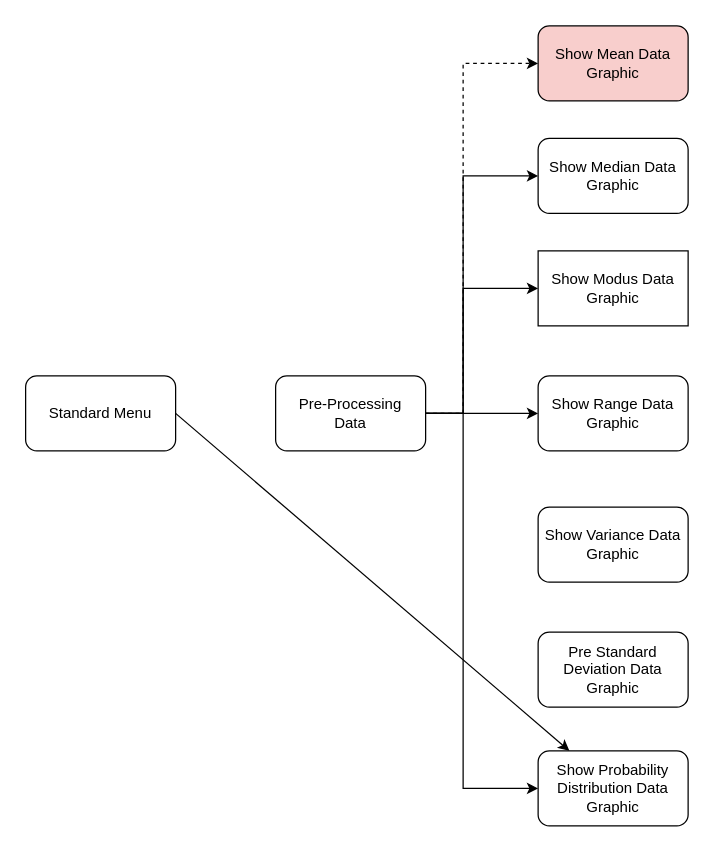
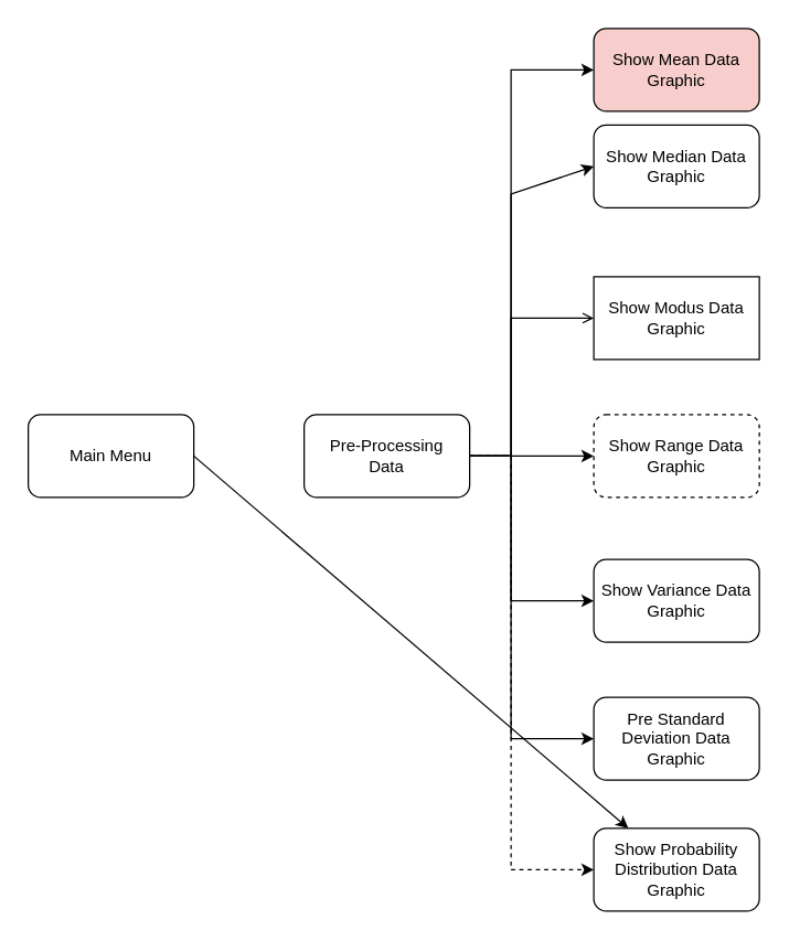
  <mxCell id="0" />
  <mxCell id="1" parent="0" />
- <mxCell id="2" value="Standard Menu" style="rounded=1;whiteSpace=wrap;html=1;" vertex="1" parent="1"><mxGeometry x="20" y="300" width="120" height="60" as="geometry" /></mxCell>
+ <mxCell id="2" value="Main Menu" style="rounded=1;whiteSpace=wrap;html=1;" vertex="1" parent="1"><mxGeometry x="20" y="300" width="120" height="60" as="geometry" /></mxCell>
  <mxCell id="3" value="Show Mean Data&lt;br&gt;Graphic" style="rounded=1;whiteSpace=wrap;html=1;fillColor=#f8cecc;" vertex="1" parent="1"><mxGeometry x="430" y="20" width="120" height="60" as="geometry" /></mxCell>
- <mxCell id="4" value="Show Median Data&lt;br&gt;Graphic" style="rounded=1;whiteSpace=wrap;html=1;" vertex="1" parent="1"><mxGeometry x="430" y="110" width="120" height="60" as="geometry" /></mxCell>
+ <mxCell id="4" value="Show Median Data&lt;br&gt;Graphic" style="rounded=1;whiteSpace=wrap;html=1;" vertex="1" parent="1"><mxGeometry x="430" y="90" width="120" height="60" as="geometry" /></mxCell>
  <mxCell id="5" value="Show Modus Data&lt;br&gt;Graphic" style="whiteSpace=wrap;html=1;rounded=0;" vertex="1" parent="1"><mxGeometry x="430" y="200" width="120" height="60" as="geometry" /></mxCell>
- <mxCell id="6" value="Show Range Data&lt;br&gt;Graphic" style="rounded=1;whiteSpace=wrap;html=1;" vertex="1" parent="1"><mxGeometry x="430" y="300" width="120" height="60" as="geometry" /></mxCell>
+ <mxCell id="6" value="Show Range Data&lt;br&gt;Graphic" style="rounded=1;whiteSpace=wrap;html=1;dashed=1;" vertex="1" parent="1"><mxGeometry x="430" y="300" width="120" height="60" as="geometry" /></mxCell>
  <mxCell id="7" value="Show Variance Data&lt;br&gt;Graphic" style="rounded=1;whiteSpace=wrap;html=1;" vertex="1" parent="1"><mxGeometry x="430" y="405" width="120" height="60" as="geometry" /></mxCell>
  <mxCell id="8" value="Pre Standard Deviation Data&lt;br&gt;Graphic" style="rounded=1;whiteSpace=wrap;html=1;" vertex="1" parent="1"><mxGeometry x="430" y="505" width="120" height="60" as="geometry" /></mxCell>
  <mxCell id="9" value="Show Probability Distribution Data&lt;br&gt;Graphic" style="rounded=1;whiteSpace=wrap;html=1;" vertex="1" parent="1"><mxGeometry x="430" y="600" width="120" height="60" as="geometry" /></mxCell>
  <mxCell id="10" value="Pre-Processing&lt;br&gt;Data" style="rounded=1;whiteSpace=wrap;html=1;" vertex="1" parent="1"><mxGeometry x="220" y="300" width="120" height="60" as="geometry" /></mxCell>
  <mxCell id="11" value="" style="endArrow=classic;html=1;rounded=0;exitX=1;exitY=0.5;exitDx=0;exitDy=0;" edge="1" parent="1" source="2" target="9"><mxGeometry width="50" height="50" relative="1" as="geometry"><mxPoint x="310" y="260" as="sourcePoint" /><mxPoint x="360" y="210" as="targetPoint" /></mxGeometry></mxCell>
- <mxCell id="12" value="" style="endArrow=classic;html=1;rounded=0;exitX=1;exitY=0.5;exitDx=0;exitDy=0;entryX=0;entryY=0.5;entryDx=0;entryDy=0;dashed=1;" edge="1" parent="1" source="10" target="3"><mxGeometry width="50" height="50" relative="1" as="geometry"><mxPoint x="150" y="340" as="sourcePoint" /><mxPoint x="230" y="340" as="targetPoint" /><Array as="points"><mxPoint x="370" y="330" /><mxPoint x="370" y="180" /><mxPoint x="370" y="50" /></Array></mxGeometry></mxCell>
+ <mxCell id="12" value="" style="endArrow=classic;html=1;rounded=0;exitX=1;exitY=0.5;exitDx=0;exitDy=0;entryX=0;entryY=0.5;entryDx=0;entryDy=0;" edge="1" parent="1" source="10" target="3"><mxGeometry width="50" height="50" relative="1" as="geometry"><mxPoint x="150" y="340" as="sourcePoint" /><mxPoint x="230" y="340" as="targetPoint" /><Array as="points"><mxPoint x="370" y="330" /><mxPoint x="370" y="180" /><mxPoint x="370" y="50" /></Array></mxGeometry></mxCell>
  <mxCell id="13" value="" style="endArrow=classic;html=1;rounded=0;exitX=1;exitY=0.5;exitDx=0;exitDy=0;entryX=0;entryY=0.5;entryDx=0;entryDy=0;" edge="1" parent="1" source="10" target="4"><mxGeometry width="50" height="50" relative="1" as="geometry"><mxPoint x="350" y="340" as="sourcePoint" /><mxPoint x="440" y="60" as="targetPoint" /><Array as="points"><mxPoint x="370" y="330" /><mxPoint x="370" y="170" /><mxPoint x="370" y="140" /></Array></mxGeometry></mxCell>
- <mxCell id="14" value="" style="endArrow=classic;html=1;rounded=0;exitX=1;exitY=0.5;exitDx=0;exitDy=0;entryX=0;entryY=0.5;entryDx=0;entryDy=0;" edge="1" parent="1" source="10" target="5"><mxGeometry width="50" height="50" relative="1" as="geometry"><mxPoint x="360" y="350" as="sourcePoint" /><mxPoint x="450" y="70" as="targetPoint" /><Array as="points"><mxPoint x="370" y="330" /><mxPoint x="370" y="230" /></Array></mxGeometry></mxCell>
+ <mxCell id="14" value="" style="endArrow=open;html=1;rounded=0;exitX=1;exitY=0.5;exitDx=0;exitDy=0;entryX=0;entryY=0.5;entryDx=0;entryDy=0;" edge="1" parent="1" source="10" target="5"><mxGeometry width="50" height="50" relative="1" as="geometry"><mxPoint x="360" y="350" as="sourcePoint" /><mxPoint x="450" y="70" as="targetPoint" /><Array as="points"><mxPoint x="370" y="330" /><mxPoint x="370" y="230" /></Array></mxGeometry></mxCell>
  <mxCell id="15" value="" style="endArrow=classic;html=1;rounded=0;entryX=0;entryY=0.5;entryDx=0;entryDy=0;" edge="1" parent="1" target="6"><mxGeometry width="50" height="50" relative="1" as="geometry"><mxPoint x="340" y="330" as="sourcePoint" /><mxPoint x="460" y="80" as="targetPoint" /><Array as="points"><mxPoint x="400" y="330" /></Array></mxGeometry></mxCell>
- <mxCell id="18" value="" style="endArrow=classic;html=1;rounded=0;exitX=1;exitY=0.5;exitDx=0;exitDy=0;entryX=0;entryY=0.5;entryDx=0;entryDy=0;" edge="1" parent="1" source="10" target="9"><mxGeometry width="50" height="50" relative="1" as="geometry"><mxPoint x="640" y="470" as="sourcePoint" /><mxPoint x="730" y="190" as="targetPoint" /><Array as="points"><mxPoint x="370" y="330" /><mxPoint x="370" y="630" /></Array></mxGeometry></mxCell>
+ <mxCell id="16" value="" style="endArrow=classic;html=1;rounded=0;exitX=1;exitY=0.5;exitDx=0;exitDy=0;entryX=0;entryY=0.5;entryDx=0;entryDy=0;" edge="1" parent="1" source="10" target="7"><mxGeometry width="50" height="50" relative="1" as="geometry"><mxPoint x="380" y="370" as="sourcePoint" /><mxPoint x="470" y="90" as="targetPoint" /><Array as="points"><mxPoint x="370" y="330" /><mxPoint x="370" y="435" /></Array></mxGeometry></mxCell>
+ <mxCell id="17" value="" style="endArrow=classic;html=1;rounded=0;exitX=1;exitY=0.5;exitDx=0;exitDy=0;entryX=0;entryY=0.5;entryDx=0;entryDy=0;" edge="1" parent="1" source="10" target="8"><mxGeometry width="50" height="50" relative="1" as="geometry"><mxPoint x="670" y="575" as="sourcePoint" /><mxPoint x="760" y="295" as="targetPoint" /><Array as="points"><mxPoint x="370" y="330" /><mxPoint x="370" y="535" /></Array></mxGeometry></mxCell>
+ <mxCell id="18" value="" style="endArrow=classic;html=1;rounded=0;exitX=1;exitY=0.5;exitDx=0;exitDy=0;entryX=0;entryY=0.5;entryDx=0;entryDy=0;dashed=1;" edge="1" parent="1" source="10" target="9"><mxGeometry width="50" height="50" relative="1" as="geometry"><mxPoint x="640" y="470" as="sourcePoint" /><mxPoint x="730" y="190" as="targetPoint" /><Array as="points"><mxPoint x="370" y="330" /><mxPoint x="370" y="630" /></Array></mxGeometry></mxCell>
